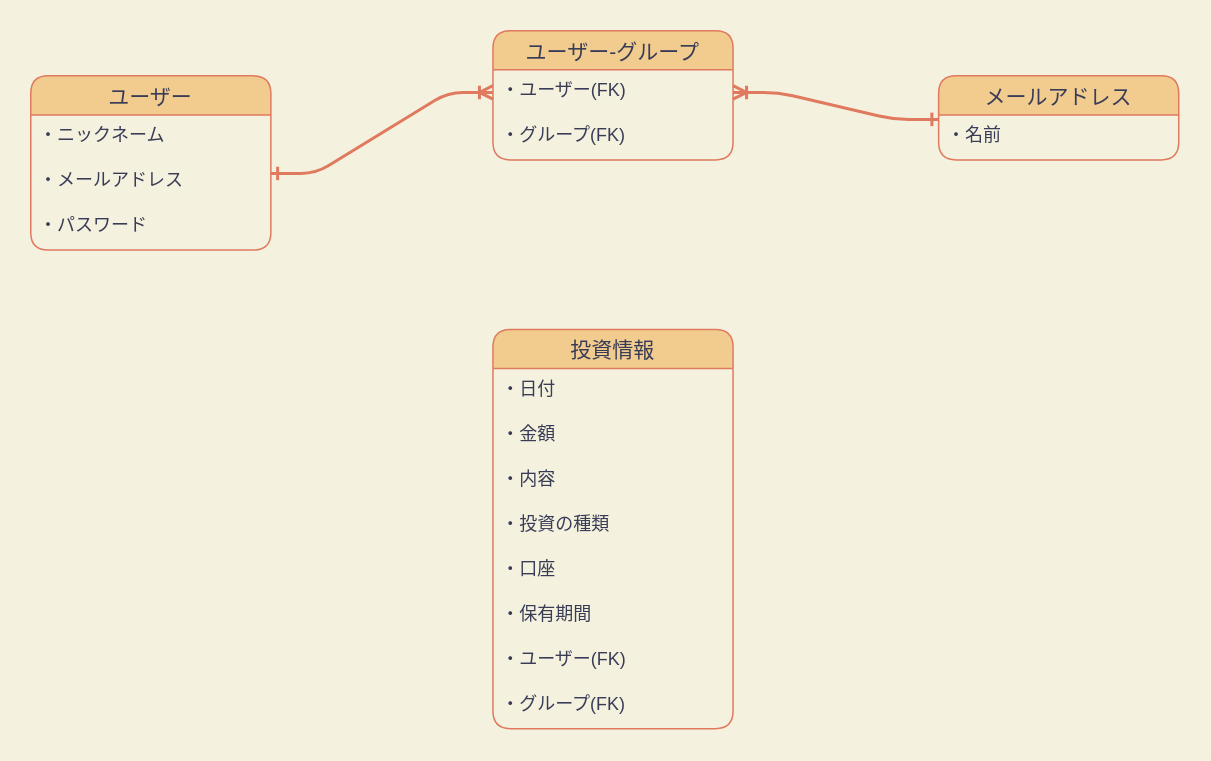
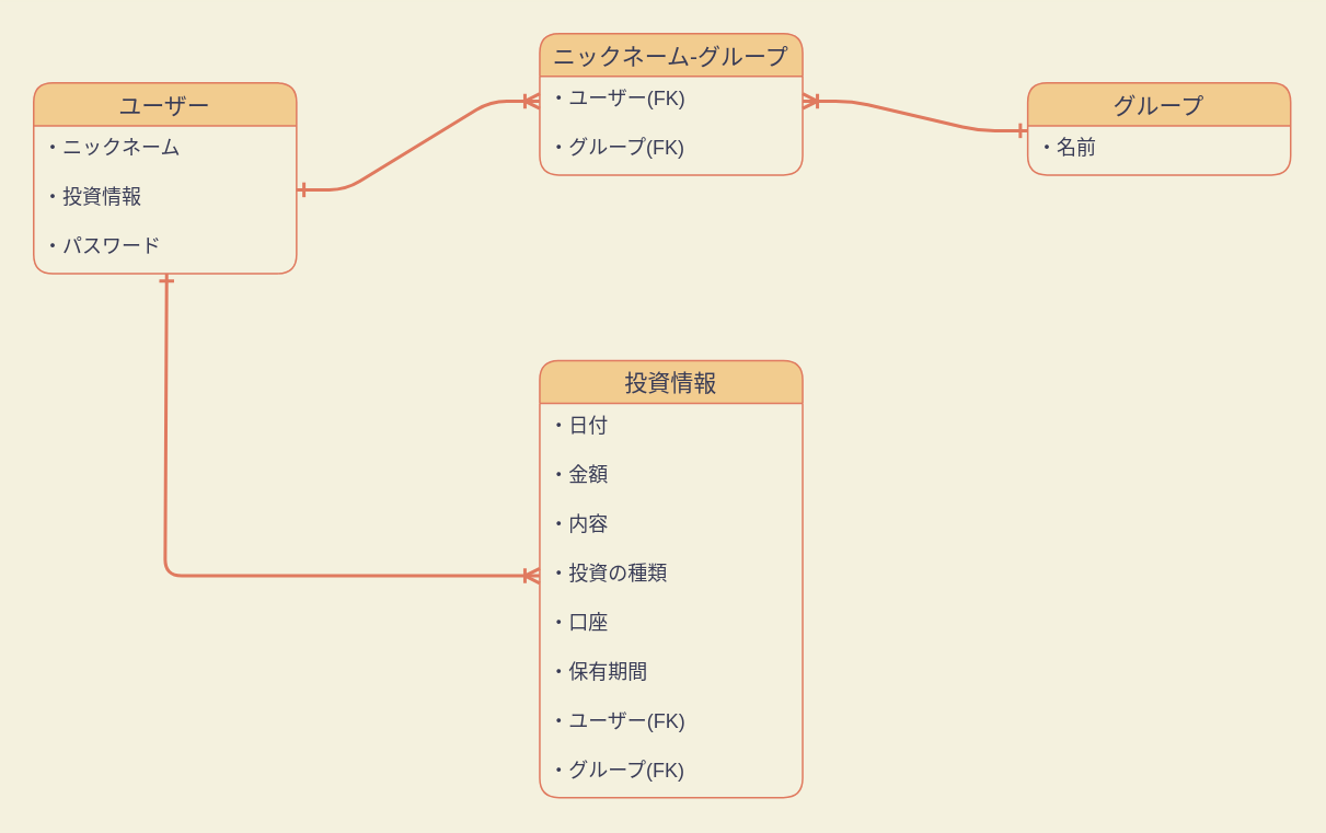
  <mxCell id="0" />
  <mxCell id="1" parent="0" />
  <mxCell id="2" value="ユーザー" style="swimlane;fontStyle=0;childLayout=stackLayout;horizontal=1;startSize=26;horizontalStack=0;resizeParent=1;resizeParentMax=0;resizeLast=0;collapsible=1;marginBottom=0;align=center;fontSize=14;rounded=1;shadow=0;strokeColor=#E07A5F;fontColor=#393C56;labelBackgroundColor=none;fillColor=#F2CC8F;" parent="1" vertex="1"><mxGeometry x="20" y="50" width="160" height="116" as="geometry" /></mxCell>
  <mxCell id="3" value="・ニックネーム" style="text;strokeColor=none;fillColor=none;spacingLeft=4;spacingRight=4;overflow=hidden;rotatable=0;points=[[0,0.5],[1,0.5]];portConstraint=eastwest;fontSize=12;fontColor=#393C56;align=left;" parent="2" vertex="1"><mxGeometry y="26" width="160" height="30" as="geometry" /></mxCell>
- <mxCell id="4" value="・メールアドレス" style="text;strokeColor=none;fillColor=none;spacingLeft=4;spacingRight=4;overflow=hidden;rotatable=0;points=[[0,0.5],[1,0.5]];portConstraint=eastwest;fontSize=12;fontColor=#393C56;" parent="2" vertex="1"><mxGeometry y="56" width="160" height="30" as="geometry" /></mxCell>
+ <mxCell id="4" value="・投資情報" style="text;strokeColor=none;fillColor=none;spacingLeft=4;spacingRight=4;overflow=hidden;rotatable=0;points=[[0,0.5],[1,0.5]];portConstraint=eastwest;fontSize=12;fontColor=#393C56;" parent="2" vertex="1"><mxGeometry y="56" width="160" height="30" as="geometry" /></mxCell>
  <mxCell id="5" value="・パスワード" style="text;strokeColor=none;fillColor=none;spacingLeft=4;spacingRight=4;overflow=hidden;rotatable=0;points=[[0,0.5],[1,0.5]];portConstraint=eastwest;fontSize=12;fontColor=#393C56;" parent="2" vertex="1"><mxGeometry y="86" width="160" height="30" as="geometry" /></mxCell>
- <mxCell id="6" value="メールアドレス" style="swimlane;fontStyle=0;childLayout=stackLayout;horizontal=1;startSize=26;horizontalStack=0;resizeParent=1;resizeParentMax=0;resizeLast=0;collapsible=1;marginBottom=0;align=center;fontSize=14;rounded=1;shadow=0;strokeColor=#E07A5F;fontColor=#393C56;labelBackgroundColor=none;fillColor=#F2CC8F;" parent="1" vertex="1"><mxGeometry x="625" y="50" width="160" height="56" as="geometry"><mxRectangle x="664" y="95" width="80" height="26" as="alternateBounds" /></mxGeometry></mxCell>
+ <mxCell id="6" value="グループ" style="swimlane;fontStyle=0;childLayout=stackLayout;horizontal=1;startSize=26;horizontalStack=0;resizeParent=1;resizeParentMax=0;resizeLast=0;collapsible=1;marginBottom=0;align=center;fontSize=14;rounded=1;shadow=0;strokeColor=#E07A5F;fontColor=#393C56;labelBackgroundColor=none;fillColor=#F2CC8F;" parent="1" vertex="1"><mxGeometry x="625" y="50" width="160" height="56" as="geometry"><mxRectangle x="664" y="95" width="80" height="26" as="alternateBounds" /></mxGeometry></mxCell>
  <mxCell id="7" value="・名前" style="text;strokeColor=none;fillColor=none;spacingLeft=4;spacingRight=4;overflow=hidden;rotatable=0;points=[[0,0.5],[1,0.5]];portConstraint=eastwest;fontSize=12;fontColor=#393C56;align=left;" parent="6" vertex="1"><mxGeometry y="26" width="160" height="30" as="geometry" /></mxCell>
- <mxCell id="8" value="ユーザー-グループ" style="swimlane;fontStyle=0;childLayout=stackLayout;horizontal=1;startSize=26;horizontalStack=0;resizeParent=1;resizeParentMax=0;resizeLast=0;collapsible=1;marginBottom=0;align=center;fontSize=14;rounded=1;shadow=0;strokeColor=#E07A5F;fontColor=#393C56;labelBackgroundColor=none;fillColor=#F2CC8F;" parent="1" vertex="1"><mxGeometry x="328" y="20" width="160" height="86" as="geometry" /></mxCell>
+ <mxCell id="8" value="ニックネーム-グループ" style="swimlane;fontStyle=0;childLayout=stackLayout;horizontal=1;startSize=26;horizontalStack=0;resizeParent=1;resizeParentMax=0;resizeLast=0;collapsible=1;marginBottom=0;align=center;fontSize=14;rounded=1;shadow=0;strokeColor=#E07A5F;fontColor=#393C56;labelBackgroundColor=none;fillColor=#F2CC8F;" parent="1" vertex="1"><mxGeometry x="328" y="20" width="160" height="86" as="geometry" /></mxCell>
  <mxCell id="9" value="・ユーザー(FK)" style="text;strokeColor=none;fillColor=none;spacingLeft=4;spacingRight=4;overflow=hidden;rotatable=0;points=[[0,0.5],[1,0.5]];portConstraint=eastwest;fontSize=12;fontColor=#393C56;align=left;" parent="8" vertex="1"><mxGeometry y="26" width="160" height="30" as="geometry" /></mxCell>
  <mxCell id="10" value="・グループ(FK)" style="text;strokeColor=none;fillColor=none;spacingLeft=4;spacingRight=4;overflow=hidden;rotatable=0;points=[[0,0.5],[1,0.5]];portConstraint=eastwest;fontSize=12;fontColor=#393C56;" parent="8" vertex="1"><mxGeometry y="56" width="160" height="30" as="geometry" /></mxCell>
  <mxCell id="11" value="投資情報" style="swimlane;fontStyle=0;childLayout=stackLayout;horizontal=1;startSize=26;horizontalStack=0;resizeParent=1;resizeParentMax=0;resizeLast=0;collapsible=1;marginBottom=0;align=center;fontSize=14;rounded=1;shadow=0;strokeColor=#E07A5F;fontColor=#393C56;labelBackgroundColor=none;fillColor=#F2CC8F;" parent="1" vertex="1"><mxGeometry x="328" y="219" width="160" height="266" as="geometry" /></mxCell>
  <mxCell id="12" value="・日付" style="text;strokeColor=none;fillColor=none;spacingLeft=4;spacingRight=4;overflow=hidden;rotatable=0;points=[[0,0.5],[1,0.5]];portConstraint=eastwest;fontSize=12;fontColor=#393C56;align=left;" parent="11" vertex="1"><mxGeometry y="26" width="160" height="30" as="geometry" /></mxCell>
  <mxCell id="13" value="・金額" style="text;strokeColor=none;fillColor=none;spacingLeft=4;spacingRight=4;overflow=hidden;rotatable=0;points=[[0,0.5],[1,0.5]];portConstraint=eastwest;fontSize=12;fontColor=#393C56;" parent="11" vertex="1"><mxGeometry y="56" width="160" height="30" as="geometry" /></mxCell>
  <mxCell id="14" value="・内容" style="text;strokeColor=none;fillColor=none;spacingLeft=4;spacingRight=4;overflow=hidden;rotatable=0;points=[[0,0.5],[1,0.5]];portConstraint=eastwest;fontSize=12;fontColor=#393C56;" parent="11" vertex="1"><mxGeometry y="86" width="160" height="30" as="geometry" /></mxCell>
  <mxCell id="15" value="・投資の種類" style="text;strokeColor=none;fillColor=none;spacingLeft=4;spacingRight=4;overflow=hidden;rotatable=0;points=[[0,0.5],[1,0.5]];portConstraint=eastwest;fontSize=12;fontColor=#393C56;align=left;" parent="11" vertex="1"><mxGeometry y="116" width="160" height="30" as="geometry" /></mxCell>
  <mxCell id="16" value="・口座" style="text;strokeColor=none;fillColor=none;spacingLeft=4;spacingRight=4;overflow=hidden;rotatable=0;points=[[0,0.5],[1,0.5]];portConstraint=eastwest;fontSize=12;fontColor=#393C56;align=left;" parent="11" vertex="1"><mxGeometry y="146" width="160" height="30" as="geometry" /></mxCell>
  <mxCell id="17" value="・保有期間" style="text;strokeColor=none;fillColor=none;spacingLeft=4;spacingRight=4;overflow=hidden;rotatable=0;points=[[0,0.5],[1,0.5]];portConstraint=eastwest;fontSize=12;fontColor=#393C56;align=left;" parent="11" vertex="1"><mxGeometry y="176" width="160" height="30" as="geometry" /></mxCell>
  <mxCell id="18" value="・ユーザー(FK)" style="text;strokeColor=none;fillColor=none;spacingLeft=4;spacingRight=4;overflow=hidden;rotatable=0;points=[[0,0.5],[1,0.5]];portConstraint=eastwest;fontSize=12;fontColor=#393C56;align=left;" parent="11" vertex="1"><mxGeometry y="206" width="160" height="30" as="geometry" /></mxCell>
  <mxCell id="19" value="・グループ(FK)" style="text;strokeColor=none;fillColor=none;spacingLeft=4;spacingRight=4;overflow=hidden;rotatable=0;points=[[0,0.5],[1,0.5]];portConstraint=eastwest;fontSize=12;fontColor=#393C56;align=left;" parent="11" vertex="1"><mxGeometry y="236" width="160" height="30" as="geometry" /></mxCell>
  <mxCell id="20" value="" style="edgeStyle=entityRelationEdgeStyle;fontSize=12;html=1;endArrow=ERoneToMany;strokeColor=#E07A5F;fillColor=#F2CC8F;entryX=0;entryY=0.5;entryDx=0;entryDy=0;sourcePerimeterSpacing=2;startArrow=ERone;startFill=0;strokeWidth=2;" parent="1" target="9" edge="1"><mxGeometry width="100" height="100" relative="1" as="geometry"><mxPoint x="180" y="115" as="sourcePoint" /><mxPoint x="280" y="15" as="targetPoint" /></mxGeometry></mxCell>
  <mxCell id="21" value="" style="edgeStyle=entityRelationEdgeStyle;fontSize=12;html=1;endArrow=ERone;strokeColor=#E07A5F;strokeWidth=2;fillColor=#F2CC8F;exitX=1;exitY=0.5;exitDx=0;exitDy=0;endFill=0;startArrow=ERoneToMany;startFill=0;" parent="1" source="9" edge="1"><mxGeometry width="100" height="100" relative="1" as="geometry"><mxPoint x="525" y="179" as="sourcePoint" /><mxPoint x="625" y="79" as="targetPoint" /></mxGeometry></mxCell>
+ <mxCell id="22" value="" style="edgeStyle=orthogonalEdgeStyle;fontSize=12;html=1;endArrow=ERoneToMany;strokeColor=#E07A5F;strokeWidth=2;fillColor=#F2CC8F;entryX=0;entryY=0.5;entryDx=0;entryDy=0;exitX=0.506;exitY=1;exitDx=0;exitDy=0;exitPerimeter=0;startArrow=ERone;startFill=0;" parent="1" source="5" target="15" edge="1"><mxGeometry width="100" height="100" relative="1" as="geometry"><mxPoint x="100" y="170" as="sourcePoint" /><mxPoint x="209" y="234" as="targetPoint" /><Array as="points"><mxPoint x="100" y="350" /></Array></mxGeometry></mxCell>
